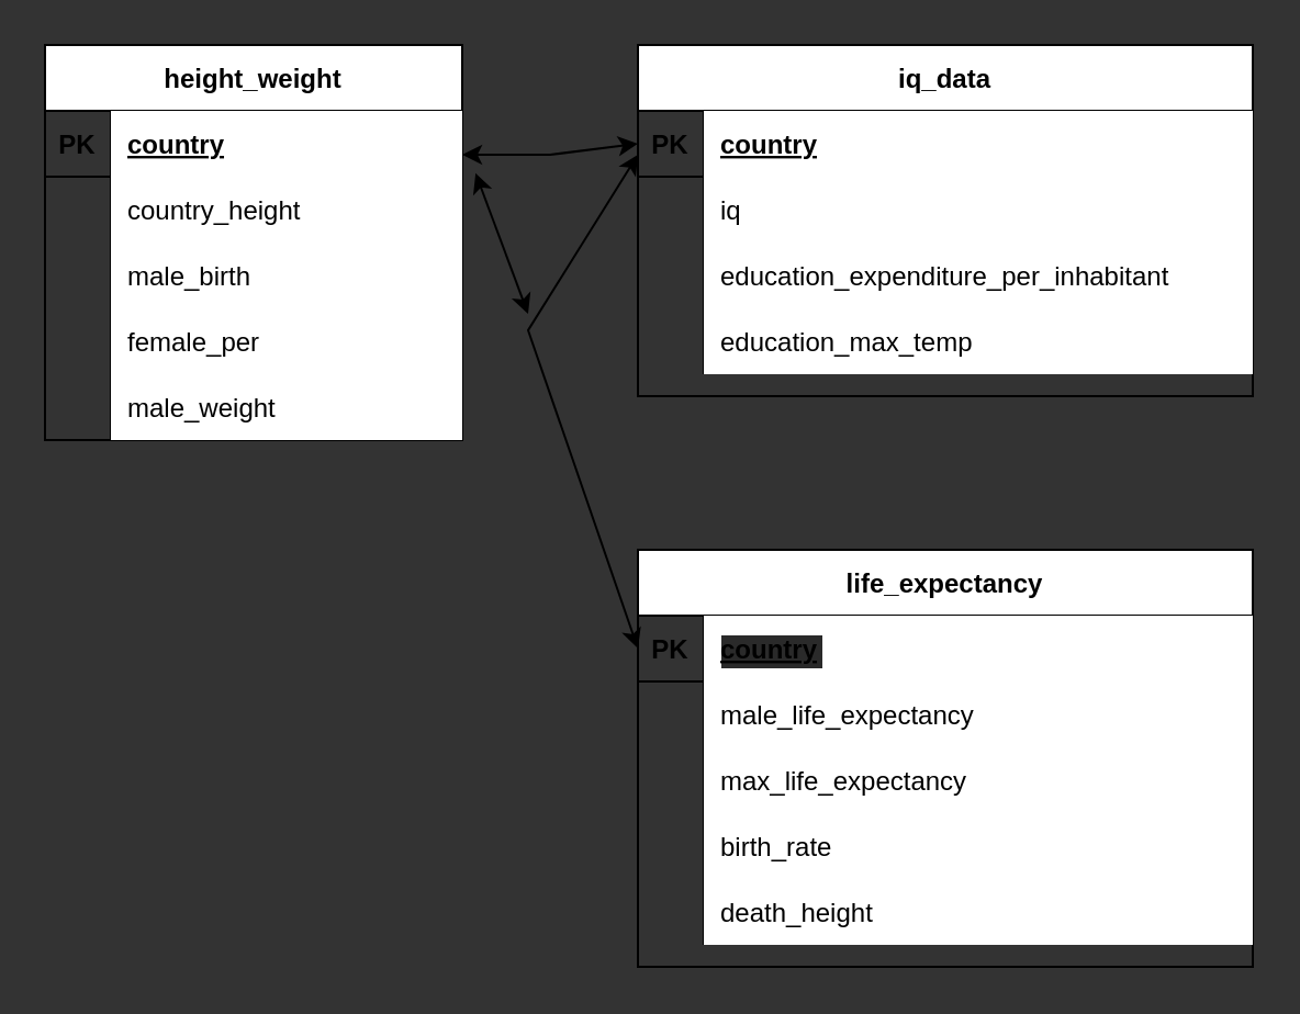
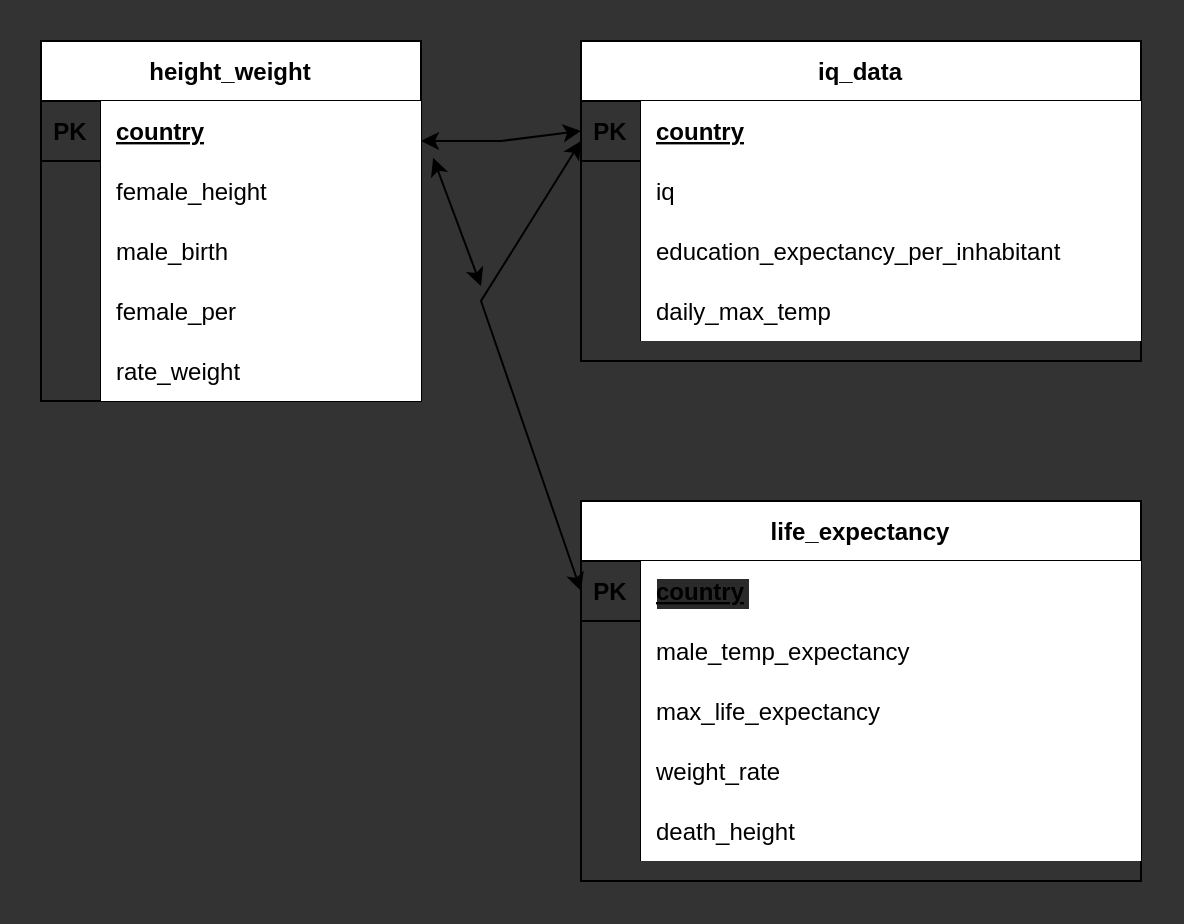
  <mxCell id="0" />
  <mxCell id="1" parent="0" />
  <mxCell id="2" value="height_weight" style="shape=table;startSize=30;container=1;collapsible=1;childLayout=tableLayout;fixedRows=1;rowLines=0;fontStyle=1;align=center;resizeLast=1;" parent="1" vertex="1"><mxGeometry x="20" y="20" width="190" height="180" as="geometry"><mxRectangle x="40" y="60" width="110" height="30" as="alternateBounds" /></mxGeometry></mxCell>
  <mxCell id="3" value="" style="shape=tableRow;horizontal=0;startSize=0;swimlaneHead=0;swimlaneBody=0;fillColor=none;collapsible=0;dropTarget=0;points=[[0,0.5],[1,0.5]];portConstraint=eastwest;top=0;left=0;right=0;bottom=1;" parent="2" vertex="1"><mxGeometry y="30" width="190" height="30" as="geometry" /></mxCell>
  <mxCell id="4" value="PK" style="shape=partialRectangle;connectable=0;fillColor=none;top=0;left=0;bottom=0;right=0;fontStyle=1;overflow=hidden;" parent="3" vertex="1"><mxGeometry width="30" height="30" as="geometry"><mxRectangle width="30" height="30" as="alternateBounds" /></mxGeometry></mxCell>
  <mxCell id="5" value="country" style="shape=partialRectangle;connectable=0;top=0;left=0;bottom=0;right=0;align=left;spacingLeft=6;fontStyle=5;overflow=hidden;" parent="3" vertex="1"><mxGeometry x="30" width="160" height="30" as="geometry"><mxRectangle width="160" height="30" as="alternateBounds" /></mxGeometry></mxCell>
  <mxCell id="6" value="" style="shape=tableRow;horizontal=0;startSize=0;swimlaneHead=0;swimlaneBody=0;fillColor=none;collapsible=0;dropTarget=0;points=[[0,0.5],[1,0.5]];portConstraint=eastwest;top=0;left=0;right=0;bottom=0;" parent="2" vertex="1"><mxGeometry y="60" width="190" height="30" as="geometry" /></mxCell>
  <mxCell id="7" value="" style="shape=partialRectangle;connectable=0;fillColor=none;top=0;left=0;bottom=0;right=0;editable=1;overflow=hidden;" parent="6" vertex="1"><mxGeometry width="30" height="30" as="geometry"><mxRectangle width="30" height="30" as="alternateBounds" /></mxGeometry></mxCell>
- <mxCell id="8" value="country_height" style="shape=partialRectangle;connectable=0;top=0;left=0;bottom=0;right=0;align=left;spacingLeft=6;overflow=hidden;" parent="6" vertex="1"><mxGeometry x="30" width="160" height="30" as="geometry"><mxRectangle width="160" height="30" as="alternateBounds" /></mxGeometry></mxCell>
+ <mxCell id="8" value="female_height" style="shape=partialRectangle;connectable=0;top=0;left=0;bottom=0;right=0;align=left;spacingLeft=6;overflow=hidden;" parent="6" vertex="1"><mxGeometry x="30" width="160" height="30" as="geometry"><mxRectangle width="160" height="30" as="alternateBounds" /></mxGeometry></mxCell>
  <mxCell id="9" value="" style="shape=tableRow;horizontal=0;startSize=0;swimlaneHead=0;swimlaneBody=0;fillColor=none;collapsible=0;dropTarget=0;points=[[0,0.5],[1,0.5]];portConstraint=eastwest;top=0;left=0;right=0;bottom=0;" parent="2" vertex="1"><mxGeometry y="90" width="190" height="30" as="geometry" /></mxCell>
  <mxCell id="10" value="" style="shape=partialRectangle;connectable=0;fillColor=none;top=0;left=0;bottom=0;right=0;editable=1;overflow=hidden;" parent="9" vertex="1"><mxGeometry width="30" height="30" as="geometry"><mxRectangle width="30" height="30" as="alternateBounds" /></mxGeometry></mxCell>
  <mxCell id="11" value="male_birth" style="shape=partialRectangle;connectable=0;top=0;left=0;bottom=0;right=0;align=left;spacingLeft=6;overflow=hidden;" parent="9" vertex="1"><mxGeometry x="30" width="160" height="30" as="geometry"><mxRectangle width="160" height="30" as="alternateBounds" /></mxGeometry></mxCell>
  <mxCell id="12" value="" style="shape=tableRow;horizontal=0;startSize=0;swimlaneHead=0;swimlaneBody=0;fillColor=none;collapsible=0;dropTarget=0;points=[[0,0.5],[1,0.5]];portConstraint=eastwest;top=0;left=0;right=0;bottom=0;" parent="2" vertex="1"><mxGeometry y="120" width="190" height="30" as="geometry" /></mxCell>
  <mxCell id="13" value="" style="shape=partialRectangle;connectable=0;fillColor=none;top=0;left=0;bottom=0;right=0;editable=1;overflow=hidden;" parent="12" vertex="1"><mxGeometry width="30" height="30" as="geometry"><mxRectangle width="30" height="30" as="alternateBounds" /></mxGeometry></mxCell>
  <mxCell id="14" value="female_per" style="shape=partialRectangle;connectable=0;top=0;left=0;bottom=0;right=0;align=left;spacingLeft=6;overflow=hidden;" parent="12" vertex="1"><mxGeometry x="30" width="160" height="30" as="geometry"><mxRectangle width="160" height="30" as="alternateBounds" /></mxGeometry></mxCell>
  <mxCell id="15" value="" style="shape=tableRow;horizontal=0;startSize=0;swimlaneHead=0;swimlaneBody=0;fillColor=none;collapsible=0;dropTarget=0;points=[[0,0.5],[1,0.5]];portConstraint=eastwest;top=0;left=0;right=0;bottom=0;" parent="2" vertex="1"><mxGeometry y="150" width="190" height="30" as="geometry" /></mxCell>
  <mxCell id="16" value="" style="shape=partialRectangle;connectable=0;fillColor=none;top=0;left=0;bottom=0;right=0;editable=1;overflow=hidden;" parent="15" vertex="1"><mxGeometry width="30" height="30" as="geometry"><mxRectangle width="30" height="30" as="alternateBounds" /></mxGeometry></mxCell>
- <mxCell id="17" value="male_weight" style="shape=partialRectangle;connectable=0;top=0;left=0;bottom=0;right=0;align=left;spacingLeft=6;overflow=hidden;" parent="15" vertex="1"><mxGeometry x="30" width="160" height="30" as="geometry"><mxRectangle width="160" height="30" as="alternateBounds" /></mxGeometry></mxCell>
+ <mxCell id="17" value="rate_weight" style="shape=partialRectangle;connectable=0;top=0;left=0;bottom=0;right=0;align=left;spacingLeft=6;overflow=hidden;" parent="15" vertex="1"><mxGeometry x="30" width="160" height="30" as="geometry"><mxRectangle width="160" height="30" as="alternateBounds" /></mxGeometry></mxCell>
  <mxCell id="18" value="iq_data" style="shape=table;startSize=30;container=1;collapsible=1;childLayout=tableLayout;fixedRows=1;rowLines=0;fontStyle=1;align=center;resizeLast=1;" parent="1" vertex="1"><mxGeometry x="290" y="20" width="280" height="160" as="geometry" /></mxCell>
  <mxCell id="19" value="" style="shape=tableRow;horizontal=0;startSize=0;swimlaneHead=0;swimlaneBody=0;fillColor=none;collapsible=0;dropTarget=0;points=[[0,0.5],[1,0.5]];portConstraint=eastwest;top=0;left=0;right=0;bottom=1;" parent="18" vertex="1"><mxGeometry y="30" width="280" height="30" as="geometry" /></mxCell>
  <mxCell id="20" value="PK" style="shape=partialRectangle;connectable=0;fillColor=none;top=0;left=0;bottom=0;right=0;fontStyle=1;overflow=hidden;" parent="19" vertex="1"><mxGeometry width="30" height="30" as="geometry"><mxRectangle width="30" height="30" as="alternateBounds" /></mxGeometry></mxCell>
  <mxCell id="21" value="country" style="shape=partialRectangle;connectable=0;top=0;left=0;bottom=0;right=0;align=left;spacingLeft=6;fontStyle=5;overflow=hidden;" parent="19" vertex="1"><mxGeometry x="30" width="250" height="30" as="geometry"><mxRectangle width="250" height="30" as="alternateBounds" /></mxGeometry></mxCell>
  <mxCell id="22" value="" style="shape=tableRow;horizontal=0;startSize=0;swimlaneHead=0;swimlaneBody=0;fillColor=none;collapsible=0;dropTarget=0;points=[[0,0.5],[1,0.5]];portConstraint=eastwest;top=0;left=0;right=0;bottom=0;" parent="18" vertex="1"><mxGeometry y="60" width="280" height="30" as="geometry" /></mxCell>
  <mxCell id="23" value="" style="shape=partialRectangle;connectable=0;fillColor=none;top=0;left=0;bottom=0;right=0;editable=1;overflow=hidden;" parent="22" vertex="1"><mxGeometry width="30" height="30" as="geometry"><mxRectangle width="30" height="30" as="alternateBounds" /></mxGeometry></mxCell>
  <mxCell id="24" value="iq" style="shape=partialRectangle;connectable=0;top=0;left=0;bottom=0;right=0;align=left;spacingLeft=6;overflow=hidden;" parent="22" vertex="1"><mxGeometry x="30" width="250" height="30" as="geometry"><mxRectangle width="250" height="30" as="alternateBounds" /></mxGeometry></mxCell>
  <mxCell id="25" value="" style="shape=tableRow;horizontal=0;startSize=0;swimlaneHead=0;swimlaneBody=0;fillColor=none;collapsible=0;dropTarget=0;points=[[0,0.5],[1,0.5]];portConstraint=eastwest;top=0;left=0;right=0;bottom=0;" parent="18" vertex="1"><mxGeometry y="90" width="280" height="30" as="geometry" /></mxCell>
  <mxCell id="26" value="" style="shape=partialRectangle;connectable=0;fillColor=none;top=0;left=0;bottom=0;right=0;editable=1;overflow=hidden;" parent="25" vertex="1"><mxGeometry width="30" height="30" as="geometry"><mxRectangle width="30" height="30" as="alternateBounds" /></mxGeometry></mxCell>
- <mxCell id="27" value="education_expenditure_per_inhabitant" style="shape=partialRectangle;connectable=0;top=0;left=0;bottom=0;right=0;align=left;spacingLeft=6;overflow=hidden;" parent="25" vertex="1"><mxGeometry x="30" width="250" height="30" as="geometry"><mxRectangle width="250" height="30" as="alternateBounds" /></mxGeometry></mxCell>
+ <mxCell id="27" value="education_expectancy_per_inhabitant" style="shape=partialRectangle;connectable=0;top=0;left=0;bottom=0;right=0;align=left;spacingLeft=6;overflow=hidden;" parent="25" vertex="1"><mxGeometry x="30" width="250" height="30" as="geometry"><mxRectangle width="250" height="30" as="alternateBounds" /></mxGeometry></mxCell>
  <mxCell id="28" value="" style="shape=tableRow;horizontal=0;startSize=0;swimlaneHead=0;swimlaneBody=0;fillColor=none;collapsible=0;dropTarget=0;points=[[0,0.5],[1,0.5]];portConstraint=eastwest;top=0;left=0;right=0;bottom=0;" parent="18" vertex="1"><mxGeometry y="120" width="280" height="30" as="geometry" /></mxCell>
  <mxCell id="29" value="" style="shape=partialRectangle;connectable=0;fillColor=none;top=0;left=0;bottom=0;right=0;editable=1;overflow=hidden;" parent="28" vertex="1"><mxGeometry width="30" height="30" as="geometry"><mxRectangle width="30" height="30" as="alternateBounds" /></mxGeometry></mxCell>
- <mxCell id="30" value="education_max_temp" style="shape=partialRectangle;connectable=0;top=0;left=0;bottom=0;right=0;align=left;spacingLeft=6;overflow=hidden;fontStyle=0" parent="28" vertex="1"><mxGeometry x="30" width="250" height="30" as="geometry"><mxRectangle width="250" height="30" as="alternateBounds" /></mxGeometry></mxCell>
+ <mxCell id="30" value="daily_max_temp" style="shape=partialRectangle;connectable=0;top=0;left=0;bottom=0;right=0;align=left;spacingLeft=6;overflow=hidden;fontStyle=0" parent="28" vertex="1"><mxGeometry x="30" width="250" height="30" as="geometry"><mxRectangle width="250" height="30" as="alternateBounds" /></mxGeometry></mxCell>
  <mxCell id="31" value="" style="endArrow=classic;startArrow=classic;html=1;rounded=0;entryX=0;entryY=0.5;entryDx=0;entryDy=0;" parent="1" target="19" edge="1"><mxGeometry width="50" height="50" relative="1" as="geometry"><mxPoint x="210" y="70" as="sourcePoint" /><mxPoint x="260" y="70" as="targetPoint" /><Array as="points"><mxPoint x="210" y="70" /><mxPoint x="250" y="70" /></Array></mxGeometry></mxCell>
  <mxCell id="32" value="life_expectancy" style="shape=table;startSize=30;container=1;collapsible=1;childLayout=tableLayout;fixedRows=1;rowLines=0;fontStyle=1;align=center;resizeLast=1;" parent="1" vertex="1"><mxGeometry x="290" y="250" width="280" height="190" as="geometry" /></mxCell>
  <mxCell id="33" value="" style="shape=tableRow;horizontal=0;startSize=0;swimlaneHead=0;swimlaneBody=0;fillColor=none;collapsible=0;dropTarget=0;points=[[0,0.5],[1,0.5]];portConstraint=eastwest;top=0;left=0;right=0;bottom=1;" parent="32" vertex="1"><mxGeometry y="30" width="280" height="30" as="geometry" /></mxCell>
  <mxCell id="34" value="PK" style="shape=partialRectangle;connectable=0;fillColor=none;top=0;left=0;bottom=0;right=0;fontStyle=1;overflow=hidden;" parent="33" vertex="1"><mxGeometry width="30" height="30" as="geometry"><mxRectangle width="30" height="30" as="alternateBounds" /></mxGeometry></mxCell>
  <mxCell id="35" value="country" style="shape=partialRectangle;connectable=0;top=0;left=0;bottom=0;right=0;align=left;spacingLeft=6;fontStyle=5;overflow=hidden;labelBackgroundColor=#2A2A2A;" parent="33" vertex="1"><mxGeometry x="30" width="250" height="30" as="geometry"><mxRectangle width="250" height="30" as="alternateBounds" /></mxGeometry></mxCell>
  <mxCell id="36" value="" style="shape=tableRow;horizontal=0;startSize=0;swimlaneHead=0;swimlaneBody=0;fillColor=none;collapsible=0;dropTarget=0;points=[[0,0.5],[1,0.5]];portConstraint=eastwest;top=0;left=0;right=0;bottom=0;" parent="32" vertex="1"><mxGeometry y="60" width="280" height="30" as="geometry" /></mxCell>
  <mxCell id="37" value="" style="shape=partialRectangle;connectable=0;fillColor=none;top=0;left=0;bottom=0;right=0;editable=1;overflow=hidden;" parent="36" vertex="1"><mxGeometry width="30" height="30" as="geometry"><mxRectangle width="30" height="30" as="alternateBounds" /></mxGeometry></mxCell>
- <mxCell id="38" value="male_life_expectancy" style="shape=partialRectangle;connectable=0;top=0;left=0;bottom=0;right=0;align=left;spacingLeft=6;overflow=hidden;" parent="36" vertex="1"><mxGeometry x="30" width="250" height="30" as="geometry"><mxRectangle width="250" height="30" as="alternateBounds" /></mxGeometry></mxCell>
+ <mxCell id="38" value="male_temp_expectancy" style="shape=partialRectangle;connectable=0;top=0;left=0;bottom=0;right=0;align=left;spacingLeft=6;overflow=hidden;" parent="36" vertex="1"><mxGeometry x="30" width="250" height="30" as="geometry"><mxRectangle width="250" height="30" as="alternateBounds" /></mxGeometry></mxCell>
  <mxCell id="39" value="" style="shape=tableRow;horizontal=0;startSize=0;swimlaneHead=0;swimlaneBody=0;fillColor=none;collapsible=0;dropTarget=0;points=[[0,0.5],[1,0.5]];portConstraint=eastwest;top=0;left=0;right=0;bottom=0;" parent="32" vertex="1"><mxGeometry y="90" width="280" height="30" as="geometry" /></mxCell>
  <mxCell id="40" value="" style="shape=partialRectangle;connectable=0;fillColor=none;top=0;left=0;bottom=0;right=0;editable=1;overflow=hidden;" parent="39" vertex="1"><mxGeometry width="30" height="30" as="geometry"><mxRectangle width="30" height="30" as="alternateBounds" /></mxGeometry></mxCell>
  <mxCell id="41" value="max_life_expectancy" style="shape=partialRectangle;connectable=0;top=0;left=0;bottom=0;right=0;align=left;spacingLeft=6;overflow=hidden;" parent="39" vertex="1"><mxGeometry x="30" width="250" height="30" as="geometry"><mxRectangle width="250" height="30" as="alternateBounds" /></mxGeometry></mxCell>
  <mxCell id="42" value="" style="shape=tableRow;horizontal=0;startSize=0;swimlaneHead=0;swimlaneBody=0;fillColor=none;collapsible=0;dropTarget=0;points=[[0,0.5],[1,0.5]];portConstraint=eastwest;top=0;left=0;right=0;bottom=0;" parent="32" vertex="1"><mxGeometry y="120" width="280" height="30" as="geometry" /></mxCell>
  <mxCell id="43" value="" style="shape=partialRectangle;connectable=0;fillColor=none;top=0;left=0;bottom=0;right=0;editable=1;overflow=hidden;" parent="42" vertex="1"><mxGeometry width="30" height="30" as="geometry"><mxRectangle width="30" height="30" as="alternateBounds" /></mxGeometry></mxCell>
- <mxCell id="44" value="birth_rate" style="shape=partialRectangle;connectable=0;top=0;left=0;bottom=0;right=0;align=left;spacingLeft=6;overflow=hidden;" parent="42" vertex="1"><mxGeometry x="30" width="250" height="30" as="geometry"><mxRectangle width="250" height="30" as="alternateBounds" /></mxGeometry></mxCell>
+ <mxCell id="44" value="weight_rate" style="shape=partialRectangle;connectable=0;top=0;left=0;bottom=0;right=0;align=left;spacingLeft=6;overflow=hidden;" parent="42" vertex="1"><mxGeometry x="30" width="250" height="30" as="geometry"><mxRectangle width="250" height="30" as="alternateBounds" /></mxGeometry></mxCell>
  <mxCell id="45" value="" style="shape=tableRow;horizontal=0;startSize=0;swimlaneHead=0;swimlaneBody=0;fillColor=none;collapsible=0;dropTarget=0;points=[[0,0.5],[1,0.5]];portConstraint=eastwest;top=0;left=0;right=0;bottom=0;" parent="32" vertex="1"><mxGeometry y="150" width="280" height="30" as="geometry" /></mxCell>
  <mxCell id="46" value="" style="shape=partialRectangle;connectable=0;fillColor=none;top=0;left=0;bottom=0;right=0;editable=1;overflow=hidden;" parent="45" vertex="1"><mxGeometry width="30" height="30" as="geometry"><mxRectangle width="30" height="30" as="alternateBounds" /></mxGeometry></mxCell>
  <mxCell id="47" value="death_height" style="shape=partialRectangle;connectable=0;top=0;left=0;bottom=0;right=0;align=left;spacingLeft=6;overflow=hidden;" parent="45" vertex="1"><mxGeometry x="30" width="250" height="30" as="geometry"><mxRectangle width="250" height="30" as="alternateBounds" /></mxGeometry></mxCell>
  <mxCell id="48" value="" style="endArrow=classic;startArrow=classic;html=1;rounded=0;exitX=0;exitY=0.5;exitDx=0;exitDy=0;" parent="1" source="33" edge="1"><mxGeometry width="50" height="50" relative="1" as="geometry"><mxPoint x="220" y="250" as="sourcePoint" /><mxPoint x="290" y="70" as="targetPoint" /><Array as="points"><mxPoint x="240" y="150" /></Array></mxGeometry></mxCell>
  <mxCell id="49" value="" style="endArrow=classic;startArrow=classic;html=1;rounded=0;entryX=1.032;entryY=0.947;entryDx=0;entryDy=0;entryPerimeter=0;" parent="1" target="3" edge="1"><mxGeometry width="50" height="50" relative="1" as="geometry"><mxPoint x="240" y="142.5" as="sourcePoint" /><mxPoint x="220" y="77.5" as="targetPoint" /></mxGeometry></mxCell>
